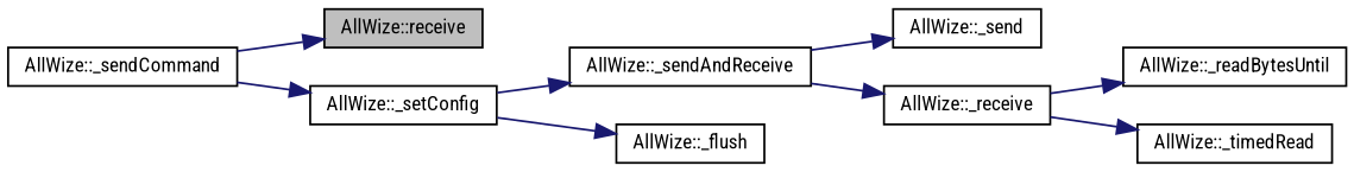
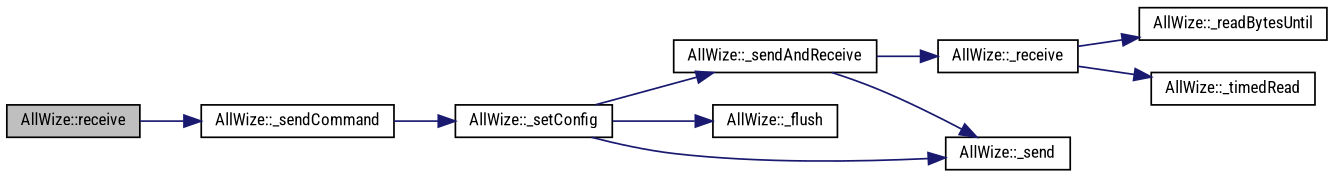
  digraph {
    fontname="Roboto Condensed"
    rankdir=LR
    node [color=black fillcolor=white fontname="Roboto Condensed" fontsize=10 shape=record style=filled]
    edge [color=midnightblue fontname="Roboto Condensed" fontsize=10 labelfontname=Helvetica labelfontsize=10 style=solid]
    n1 [fillcolor=grey75 fontcolor=black height=0.2 label="AllWize::receive" width=0.4]
    n2 [height=0.2 label="AllWize::_sendCommand" width=0.4]
    n3 [height=0.2 label="AllWize::_setConfig" width=0.4]
    n4 [height=0.2 label="AllWize::_sendAndReceive" width=0.4]
    n5 [height=0.2 label="AllWize::_flush" width=0.4]
    n6 [height=0.2 label="AllWize::_send" width=0.4]
    n7 [height=0.2 label="AllWize::_receive" width=0.4]
    n8 [height=0.2 label="AllWize::_readBytesUntil" width=0.4]
    n9 [height=0.2 label="AllWize::_timedRead" width=0.4]
-   n2 -> n1
+   n1 -> n2
    n2 -> n3
    n3 -> n4
    n3 -> n5
+   n3 -> n6
    n4 -> n6
    n4 -> n7
    n7 -> n8
    n7 -> n9
  }
